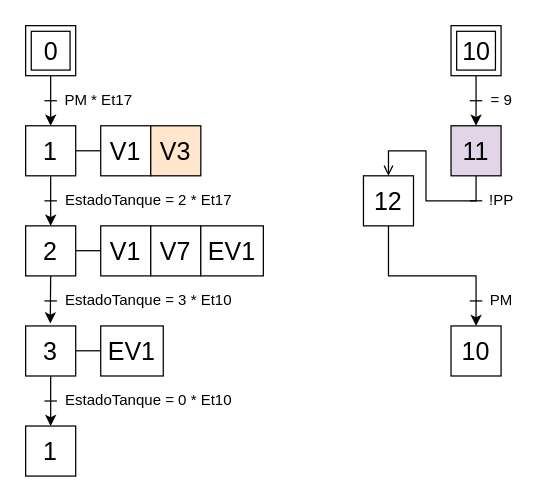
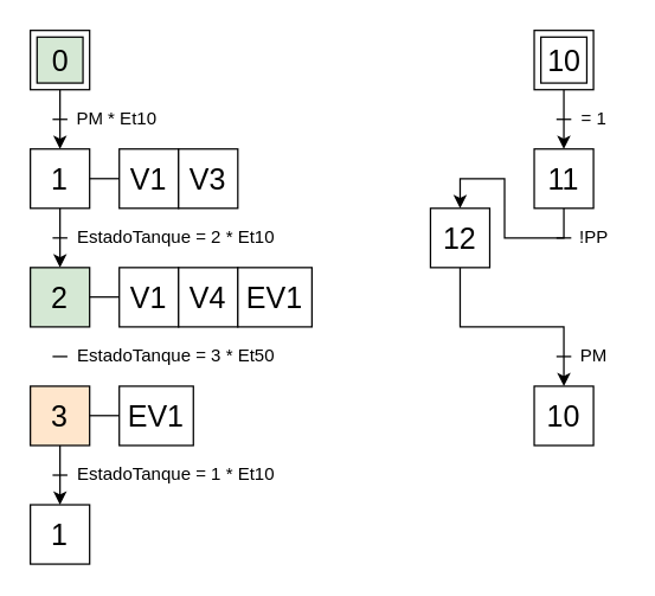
  <mxCell id="0" />
  <mxCell id="1" parent="0" />
  <mxCell id="2" style="edgeStyle=orthogonalEdgeStyle;rounded=0;orthogonalLoop=1;jettySize=auto;html=1;exitX=0.5;exitY=1;exitDx=0;exitDy=0;entryX=0.5;entryY=0;entryDx=0;entryDy=0;" edge="1" parent="1" source="3" target="6"><mxGeometry relative="1" as="geometry" /></mxCell>
  <mxCell id="3" value="" style="whiteSpace=wrap;html=1;aspect=fixed;" vertex="1" parent="1"><mxGeometry x="20" y="20" width="40" height="40" as="geometry" /></mxCell>
- <mxCell id="4" value="0" style="whiteSpace=wrap;html=1;aspect=fixed;fontSize=20;" vertex="1" parent="1"><mxGeometry x="24.5" y="24.5" width="31" height="31" as="geometry" /></mxCell>
+ <mxCell id="4" value="0" style="whiteSpace=wrap;html=1;aspect=fixed;fontSize=20;fillColor=#d5e8d4;" vertex="1" parent="1"><mxGeometry x="24.5" y="24.5" width="31" height="31" as="geometry" /></mxCell>
  <mxCell id="5" style="edgeStyle=orthogonalEdgeStyle;rounded=0;orthogonalLoop=1;jettySize=auto;html=1;exitX=0.5;exitY=1;exitDx=0;exitDy=0;entryX=0.5;entryY=0;entryDx=0;entryDy=0;" edge="1" parent="1" source="6" target="7"><mxGeometry relative="1" as="geometry" /></mxCell>
  <mxCell id="6" value="1" style="whiteSpace=wrap;html=1;aspect=fixed;fontSize=20;" vertex="1" parent="1"><mxGeometry x="20" y="100" width="40" height="40" as="geometry" /></mxCell>
- <mxCell id="7" value="2" style="whiteSpace=wrap;html=1;aspect=fixed;fontSize=20;horizontal=1;" vertex="1" parent="1"><mxGeometry x="20" y="180" width="40" height="40" as="geometry" /></mxCell>
+ <mxCell id="7" value="2" style="whiteSpace=wrap;html=1;aspect=fixed;fontSize=20;horizontal=1;fillColor=#d5e8d4;" vertex="1" parent="1"><mxGeometry x="20" y="180" width="40" height="40" as="geometry" /></mxCell>
  <mxCell id="8" style="edgeStyle=orthogonalEdgeStyle;rounded=0;orthogonalLoop=1;jettySize=auto;html=1;exitX=0.5;exitY=1;exitDx=0;exitDy=0;entryX=0.5;entryY=0;entryDx=0;entryDy=0;" edge="1" parent="1" source="9" target="18"><mxGeometry relative="1" as="geometry" /></mxCell>
- <mxCell id="9" value="&lt;font style=&quot;font-size: 20px;&quot;&gt;3&lt;/font&gt;" style="whiteSpace=wrap;html=1;aspect=fixed;" vertex="1" parent="1"><mxGeometry x="20" y="260" width="40" height="40" as="geometry" /></mxCell>
- <mxCell id="10" style="edgeStyle=orthogonalEdgeStyle;rounded=0;orthogonalLoop=1;jettySize=auto;html=1;exitX=0.5;exitY=1;exitDx=0;exitDy=0;entryX=0.492;entryY=-0.05;entryDx=0;entryDy=0;entryPerimeter=0;" edge="1" parent="1" source="7" target="9"><mxGeometry relative="1" as="geometry" /></mxCell>
+ <mxCell id="9" value="&lt;font style=&quot;font-size: 20px;&quot;&gt;3&lt;/font&gt;" style="whiteSpace=wrap;html=1;aspect=fixed;fillColor=#ffe6cc;" vertex="1" parent="1"><mxGeometry x="20" y="260" width="40" height="40" as="geometry" /></mxCell>
  <mxCell id="11" value="&lt;font style=&quot;font-size: 20px;&quot;&gt;V1&lt;/font&gt;" style="rounded=0;whiteSpace=wrap;html=1;" vertex="1" parent="1"><mxGeometry x="80" y="100" width="40" height="40" as="geometry" /></mxCell>
  <mxCell id="12" value="" style="endArrow=none;html=1;rounded=0;" edge="1" parent="1"><mxGeometry width="50" height="50" relative="1" as="geometry"><mxPoint x="35" y="80" as="sourcePoint" /><mxPoint x="45" y="80" as="targetPoint" /></mxGeometry></mxCell>
  <mxCell id="13" value="" style="endArrow=none;html=1;rounded=0;" edge="1" parent="1"><mxGeometry width="50" height="50" relative="1" as="geometry"><mxPoint x="35" y="160" as="sourcePoint" /><mxPoint x="45" y="160" as="targetPoint" /></mxGeometry></mxCell>
  <mxCell id="14" value="" style="endArrow=none;html=1;rounded=0;" edge="1" parent="1"><mxGeometry width="50" height="50" relative="1" as="geometry"><mxPoint x="35" y="240" as="sourcePoint" /><mxPoint x="45" y="240" as="targetPoint" /></mxGeometry></mxCell>
- <mxCell id="15" value="PM * Et17" style="text;html=1;align=center;verticalAlign=middle;resizable=0;points=[];autosize=1;strokeColor=none;fillColor=none;" vertex="1" parent="1"><mxGeometry x="40" y="65" width="75" height="30" as="geometry" /></mxCell>
- <mxCell id="16" value="EstadoTanque = 2 * Et17" style="text;html=1;align=center;verticalAlign=middle;resizable=0;points=[];autosize=1;strokeColor=none;fillColor=none;" vertex="1" parent="1"><mxGeometry x="40" y="145" width="155" height="30" as="geometry" /></mxCell>
- <mxCell id="17" value="EstadoTanque = 3 * Et10" style="text;html=1;align=center;verticalAlign=middle;resizable=0;points=[];autosize=1;strokeColor=none;fillColor=none;" vertex="1" parent="1"><mxGeometry x="40" y="225" width="155" height="30" as="geometry" /></mxCell>
+ <mxCell id="15" value="PM * Et10" style="text;html=1;align=center;verticalAlign=middle;resizable=0;points=[];autosize=1;strokeColor=none;fillColor=none;" vertex="1" parent="1"><mxGeometry x="40" y="65" width="75" height="30" as="geometry" /></mxCell>
+ <mxCell id="16" value="EstadoTanque = 2 * Et10" style="text;html=1;align=center;verticalAlign=middle;resizable=0;points=[];autosize=1;strokeColor=none;fillColor=none;" vertex="1" parent="1"><mxGeometry x="40" y="145" width="155" height="30" as="geometry" /></mxCell>
+ <mxCell id="17" value="EstadoTanque = 3 * Et50" style="text;html=1;align=center;verticalAlign=middle;resizable=0;points=[];autosize=1;strokeColor=none;fillColor=none;" vertex="1" parent="1"><mxGeometry x="40" y="225" width="155" height="30" as="geometry" /></mxCell>
  <mxCell id="18" value="1" style="whiteSpace=wrap;html=1;aspect=fixed;fontSize=20;" vertex="1" parent="1"><mxGeometry x="20" y="340" width="40" height="40" as="geometry" /></mxCell>
  <mxCell id="19" value="" style="endArrow=none;html=1;rounded=0;" edge="1" parent="1"><mxGeometry width="50" height="50" relative="1" as="geometry"><mxPoint x="35" y="320" as="sourcePoint" /><mxPoint x="45" y="320" as="targetPoint" /></mxGeometry></mxCell>
- <mxCell id="20" value="EstadoTanque = 0 * Et10" style="text;html=1;align=center;verticalAlign=middle;resizable=0;points=[];autosize=1;strokeColor=none;fillColor=none;" vertex="1" parent="1"><mxGeometry x="40" y="305" width="155" height="30" as="geometry" /></mxCell>
+ <mxCell id="20" value="EstadoTanque = 1 * Et10" style="text;html=1;align=center;verticalAlign=middle;resizable=0;points=[];autosize=1;strokeColor=none;fillColor=none;" vertex="1" parent="1"><mxGeometry x="40" y="305" width="155" height="30" as="geometry" /></mxCell>
  <mxCell id="21" value="" style="endArrow=none;html=1;rounded=0;exitX=1;exitY=0.5;exitDx=0;exitDy=0;entryX=0;entryY=0.5;entryDx=0;entryDy=0;" edge="1" parent="1" source="6" target="11"><mxGeometry width="50" height="50" relative="1" as="geometry"><mxPoint x="-10" y="230" as="sourcePoint" /><mxPoint x="40" y="180" as="targetPoint" /></mxGeometry></mxCell>
- <mxCell id="22" value="&lt;font style=&quot;font-size: 20px;&quot;&gt;V3&lt;br&gt;&lt;/font&gt;" style="rounded=0;whiteSpace=wrap;html=1;fillColor=#ffe6cc;" vertex="1" parent="1"><mxGeometry x="120" y="100" width="40" height="40" as="geometry" /></mxCell>
+ <mxCell id="22" value="&lt;font style=&quot;font-size: 20px;&quot;&gt;V3&lt;br&gt;&lt;/font&gt;" style="rounded=0;whiteSpace=wrap;html=1;" vertex="1" parent="1"><mxGeometry x="120" y="100" width="40" height="40" as="geometry" /></mxCell>
  <mxCell id="23" value="&lt;font style=&quot;font-size: 20px;&quot;&gt;V1&lt;/font&gt;" style="rounded=0;whiteSpace=wrap;html=1;" vertex="1" parent="1"><mxGeometry x="80" y="180" width="40" height="40" as="geometry" /></mxCell>
- <mxCell id="24" value="&lt;font style=&quot;font-size: 20px;&quot;&gt;V7&lt;br&gt;&lt;/font&gt;" style="rounded=0;whiteSpace=wrap;html=1;" vertex="1" parent="1"><mxGeometry x="120" y="180" width="40" height="40" as="geometry" /></mxCell>
+ <mxCell id="24" value="&lt;font style=&quot;font-size: 20px;&quot;&gt;V4&lt;br&gt;&lt;/font&gt;" style="rounded=0;whiteSpace=wrap;html=1;" vertex="1" parent="1"><mxGeometry x="120" y="180" width="40" height="40" as="geometry" /></mxCell>
  <mxCell id="25" value="&lt;font style=&quot;font-size: 20px;&quot;&gt;EV1&lt;br&gt;&lt;/font&gt;" style="rounded=0;whiteSpace=wrap;html=1;" vertex="1" parent="1"><mxGeometry x="160" y="180" width="50" height="40" as="geometry" /></mxCell>
  <mxCell id="26" value="&lt;font style=&quot;font-size: 20px;&quot;&gt;EV1&lt;br&gt;&lt;/font&gt;" style="rounded=0;whiteSpace=wrap;html=1;" vertex="1" parent="1"><mxGeometry x="80" y="260" width="50" height="40" as="geometry" /></mxCell>
  <mxCell id="27" value="" style="endArrow=none;html=1;rounded=0;exitX=1;exitY=0.5;exitDx=0;exitDy=0;entryX=0;entryY=0.5;entryDx=0;entryDy=0;" edge="1" parent="1"><mxGeometry width="50" height="50" relative="1" as="geometry"><mxPoint x="60" y="199.86" as="sourcePoint" /><mxPoint x="80" y="199.86" as="targetPoint" /></mxGeometry></mxCell>
  <mxCell id="28" value="" style="endArrow=none;html=1;rounded=0;exitX=1;exitY=0.5;exitDx=0;exitDy=0;entryX=0;entryY=0.5;entryDx=0;entryDy=0;" edge="1" parent="1"><mxGeometry width="50" height="50" relative="1" as="geometry"><mxPoint x="60" y="279.86" as="sourcePoint" /><mxPoint x="80" y="279.86" as="targetPoint" /></mxGeometry></mxCell>
  <mxCell id="29" style="edgeStyle=orthogonalEdgeStyle;rounded=0;orthogonalLoop=1;jettySize=auto;html=1;exitX=0.5;exitY=1;exitDx=0;exitDy=0;entryX=0.5;entryY=0;entryDx=0;entryDy=0;" edge="1" parent="1" source="30" target="33"><mxGeometry relative="1" as="geometry" /></mxCell>
  <mxCell id="30" value="" style="whiteSpace=wrap;html=1;aspect=fixed;" vertex="1" parent="1"><mxGeometry x="360" y="20" width="40" height="40" as="geometry" /></mxCell>
  <mxCell id="31" value="10" style="whiteSpace=wrap;html=1;aspect=fixed;fontSize=20;" vertex="1" parent="1"><mxGeometry x="364.5" y="24.5" width="31" height="31" as="geometry" /></mxCell>
- <mxCell id="32" style="edgeStyle=orthogonalEdgeStyle;rounded=0;orthogonalLoop=1;jettySize=auto;html=1;exitX=0.5;exitY=1;exitDx=0;exitDy=0;entryX=0.5;entryY=0;entryDx=0;entryDy=0;endArrow=open;" edge="1" parent="1" source="33" target="35"><mxGeometry relative="1" as="geometry" /></mxCell>
- <mxCell id="33" value="11" style="whiteSpace=wrap;html=1;aspect=fixed;fontSize=20;fillColor=#e1d5e7;" vertex="1" parent="1"><mxGeometry x="360" y="100" width="40" height="40" as="geometry" /></mxCell>
+ <mxCell id="32" style="edgeStyle=orthogonalEdgeStyle;rounded=0;orthogonalLoop=1;jettySize=auto;html=1;exitX=0.5;exitY=1;exitDx=0;exitDy=0;entryX=0.5;entryY=0;entryDx=0;entryDy=0;" edge="1" parent="1" source="33" target="35"><mxGeometry relative="1" as="geometry" /></mxCell>
+ <mxCell id="33" value="11" style="whiteSpace=wrap;html=1;aspect=fixed;fontSize=20;" vertex="1" parent="1"><mxGeometry x="360" y="100" width="40" height="40" as="geometry" /></mxCell>
  <mxCell id="34" style="edgeStyle=orthogonalEdgeStyle;rounded=0;orthogonalLoop=1;jettySize=auto;html=1;exitX=0.5;exitY=1;exitDx=0;exitDy=0;entryX=0.5;entryY=0;entryDx=0;entryDy=0;" edge="1" parent="1" source="35" target="40"><mxGeometry relative="1" as="geometry" /></mxCell>
  <mxCell id="35" value="12" style="whiteSpace=wrap;html=1;aspect=fixed;fontSize=20;horizontal=1;" vertex="1" parent="1"><mxGeometry x="290" y="140" width="40" height="40" as="geometry" /></mxCell>
  <mxCell id="36" value="" style="endArrow=none;html=1;rounded=0;" edge="1" parent="1"><mxGeometry width="50" height="50" relative="1" as="geometry"><mxPoint x="375" y="80" as="sourcePoint" /><mxPoint x="385" y="80" as="targetPoint" /></mxGeometry></mxCell>
  <mxCell id="37" value="" style="endArrow=none;html=1;rounded=0;" edge="1" parent="1"><mxGeometry width="50" height="50" relative="1" as="geometry"><mxPoint x="375" y="160" as="sourcePoint" /><mxPoint x="385" y="160" as="targetPoint" /></mxGeometry></mxCell>
- <mxCell id="38" value="= 9" style="text;html=1;align=center;verticalAlign=middle;resizable=0;points=[];autosize=1;strokeColor=none;fillColor=none;" vertex="1" parent="1"><mxGeometry x="380" y="65" width="40" height="30" as="geometry" /></mxCell>
+ <mxCell id="38" value="= 1" style="text;html=1;align=center;verticalAlign=middle;resizable=0;points=[];autosize=1;strokeColor=none;fillColor=none;" vertex="1" parent="1"><mxGeometry x="380" y="65" width="40" height="30" as="geometry" /></mxCell>
  <mxCell id="39" value="!PP" style="text;html=1;align=center;verticalAlign=middle;resizable=0;points=[];autosize=1;strokeColor=none;fillColor=none;" vertex="1" parent="1"><mxGeometry x="380" y="145" width="40" height="30" as="geometry" /></mxCell>
  <mxCell id="40" value="10" style="whiteSpace=wrap;html=1;aspect=fixed;fontSize=20;horizontal=1;" vertex="1" parent="1"><mxGeometry x="360" y="260" width="40" height="40" as="geometry" /></mxCell>
  <mxCell id="41" value="" style="endArrow=none;html=1;rounded=0;" edge="1" parent="1"><mxGeometry width="50" height="50" relative="1" as="geometry"><mxPoint x="375" y="240" as="sourcePoint" /><mxPoint x="385" y="240" as="targetPoint" /></mxGeometry></mxCell>
  <mxCell id="42" value="PM" style="text;html=1;align=center;verticalAlign=middle;resizable=0;points=[];autosize=1;strokeColor=none;fillColor=none;" vertex="1" parent="1"><mxGeometry x="380" y="225" width="40" height="30" as="geometry" /></mxCell>
